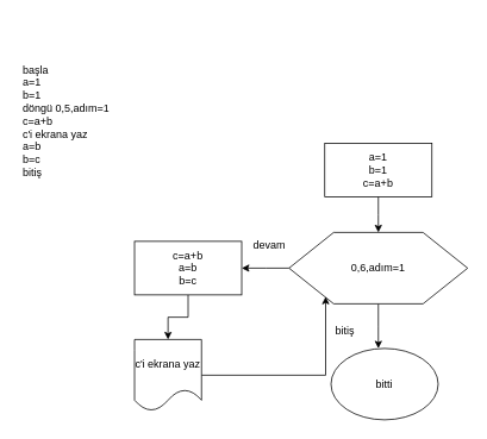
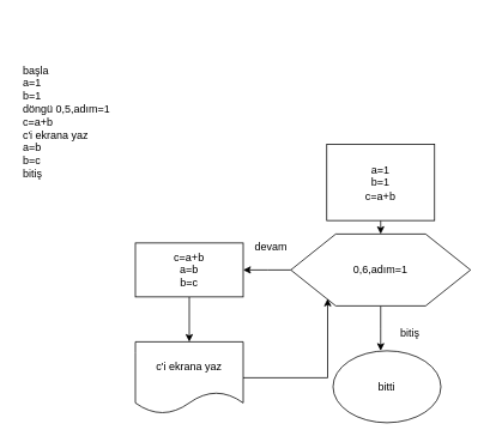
  <mxCell id="0" />
  <mxCell id="1" parent="0" />
  <mxCell id="2" value="&lt;h1&gt;&lt;br&gt;&lt;/h1&gt;&lt;div&gt;başla&lt;/div&gt;&lt;div&gt;a=1&lt;/div&gt;&lt;div&gt;b=1&lt;/div&gt;&lt;div&gt;&lt;span&gt;döngü 0,5,adım=1&lt;/span&gt;&lt;br&gt;&lt;/div&gt;&lt;div&gt;c=a+b&lt;br&gt;&lt;/div&gt;&lt;div&gt;c'i ekrana yaz&lt;/div&gt;&lt;div&gt;a=b&lt;/div&gt;&lt;div&gt;b=c&lt;/div&gt;&lt;div&gt;bitiş&lt;/div&gt;&lt;div&gt;&lt;br&gt;&lt;/div&gt;&lt;div&gt;&lt;br&gt;&lt;/div&gt;&lt;div&gt;&lt;br&gt;&lt;/div&gt;" style="text;html=1;strokeColor=none;fillColor=none;spacing=5;spacingTop=-20;whiteSpace=wrap;overflow=hidden;rounded=0;" vertex="1" parent="1"><mxGeometry x="20" y="20" width="240" height="190" as="geometry" /></mxCell>
  <mxCell id="3" style="edgeStyle=orthogonalEdgeStyle;rounded=0;orthogonalLoop=1;jettySize=auto;html=1;exitX=0.5;exitY=1;exitDx=0;exitDy=0;" edge="1" parent="1" source="4"><mxGeometry relative="1" as="geometry"><mxPoint x="423" y="260" as="targetPoint" /></mxGeometry></mxCell>
- <mxCell id="4" value="a=1&lt;br&gt;b=1&lt;br&gt;c=a+b" style="rounded=0;whiteSpace=wrap;html=1;" vertex="1" parent="1"><mxGeometry x="363" y="160" width="120" height="60" as="geometry" /></mxCell>
+ <mxCell id="4" value="a=1&lt;br&gt;b=1&lt;br&gt;c=a+b" style="rounded=0;whiteSpace=wrap;html=1;" vertex="1" parent="1"><mxGeometry x="363" y="160" width="120" height="85" as="geometry" /></mxCell>
  <mxCell id="5" style="edgeStyle=orthogonalEdgeStyle;rounded=0;orthogonalLoop=1;jettySize=auto;html=1;" edge="1" parent="1" source="7"><mxGeometry relative="1" as="geometry"><mxPoint x="270" y="300" as="targetPoint" /></mxGeometry></mxCell>
  <mxCell id="6" style="edgeStyle=orthogonalEdgeStyle;rounded=0;orthogonalLoop=1;jettySize=auto;html=1;exitX=0.5;exitY=1;exitDx=0;exitDy=0;" edge="1" parent="1" source="7"><mxGeometry relative="1" as="geometry"><mxPoint x="423" y="390" as="targetPoint" /></mxGeometry></mxCell>
  <mxCell id="7" value="0,6,adım=1" style="shape=hexagon;perimeter=hexagonPerimeter2;whiteSpace=wrap;html=1;" vertex="1" parent="1"><mxGeometry x="323" y="260" width="200" height="80" as="geometry" /></mxCell>
  <mxCell id="8" value="devam" style="text;html=1;resizable=0;points=[];autosize=1;align=left;verticalAlign=top;spacingTop=-4;" vertex="1" parent="1"><mxGeometry x="281" y="265" width="50" height="20" as="geometry" /></mxCell>
- <mxCell id="9" value="bitiş" style="text;html=1;resizable=0;points=[];autosize=1;align=left;verticalAlign=top;spacingTop=-4;" vertex="1" parent="1"><mxGeometry x="373" y="360" width="40" height="20" as="geometry" /></mxCell>
+ <mxCell id="9" value="bitiş" style="text;html=1;resizable=0;points=[];autosize=1;align=left;verticalAlign=top;spacingTop=-4;" vertex="1" parent="1"><mxGeometry x="443" y="360" width="40" height="20" as="geometry" /></mxCell>
  <mxCell id="10" style="edgeStyle=orthogonalEdgeStyle;rounded=0;orthogonalLoop=1;jettySize=auto;html=1;exitX=0.5;exitY=1;exitDx=0;exitDy=0;" edge="1" parent="1" source="11" target="13"><mxGeometry relative="1" as="geometry" /></mxCell>
  <mxCell id="11" value="c=a+b&lt;br&gt;a=b&lt;br&gt;b=c" style="rounded=0;whiteSpace=wrap;html=1;" vertex="1" parent="1"><mxGeometry x="150" y="270" width="120" height="60" as="geometry" /></mxCell>
  <mxCell id="12" style="edgeStyle=orthogonalEdgeStyle;rounded=0;orthogonalLoop=1;jettySize=auto;html=1;entryX=0.205;entryY=0.9;entryDx=0;entryDy=0;entryPerimeter=0;" edge="1" parent="1" source="13" target="7"><mxGeometry relative="1" as="geometry" /></mxCell>
- <mxCell id="13" value="c'i ekrana yaz" style="shape=document;whiteSpace=wrap;html=1;boundedLbl=1;" vertex="1" parent="1"><mxGeometry x="150" y="380" width="75" height="80" as="geometry" /></mxCell>
+ <mxCell id="13" value="c'i ekrana yaz" style="shape=document;whiteSpace=wrap;html=1;boundedLbl=1;" vertex="1" parent="1"><mxGeometry x="150" y="380" width="120" height="80" as="geometry" /></mxCell>
  <mxCell id="14" value="bitti" style="ellipse;whiteSpace=wrap;html=1;" vertex="1" parent="1"><mxGeometry x="370" y="390" width="120" height="80" as="geometry" /></mxCell>
